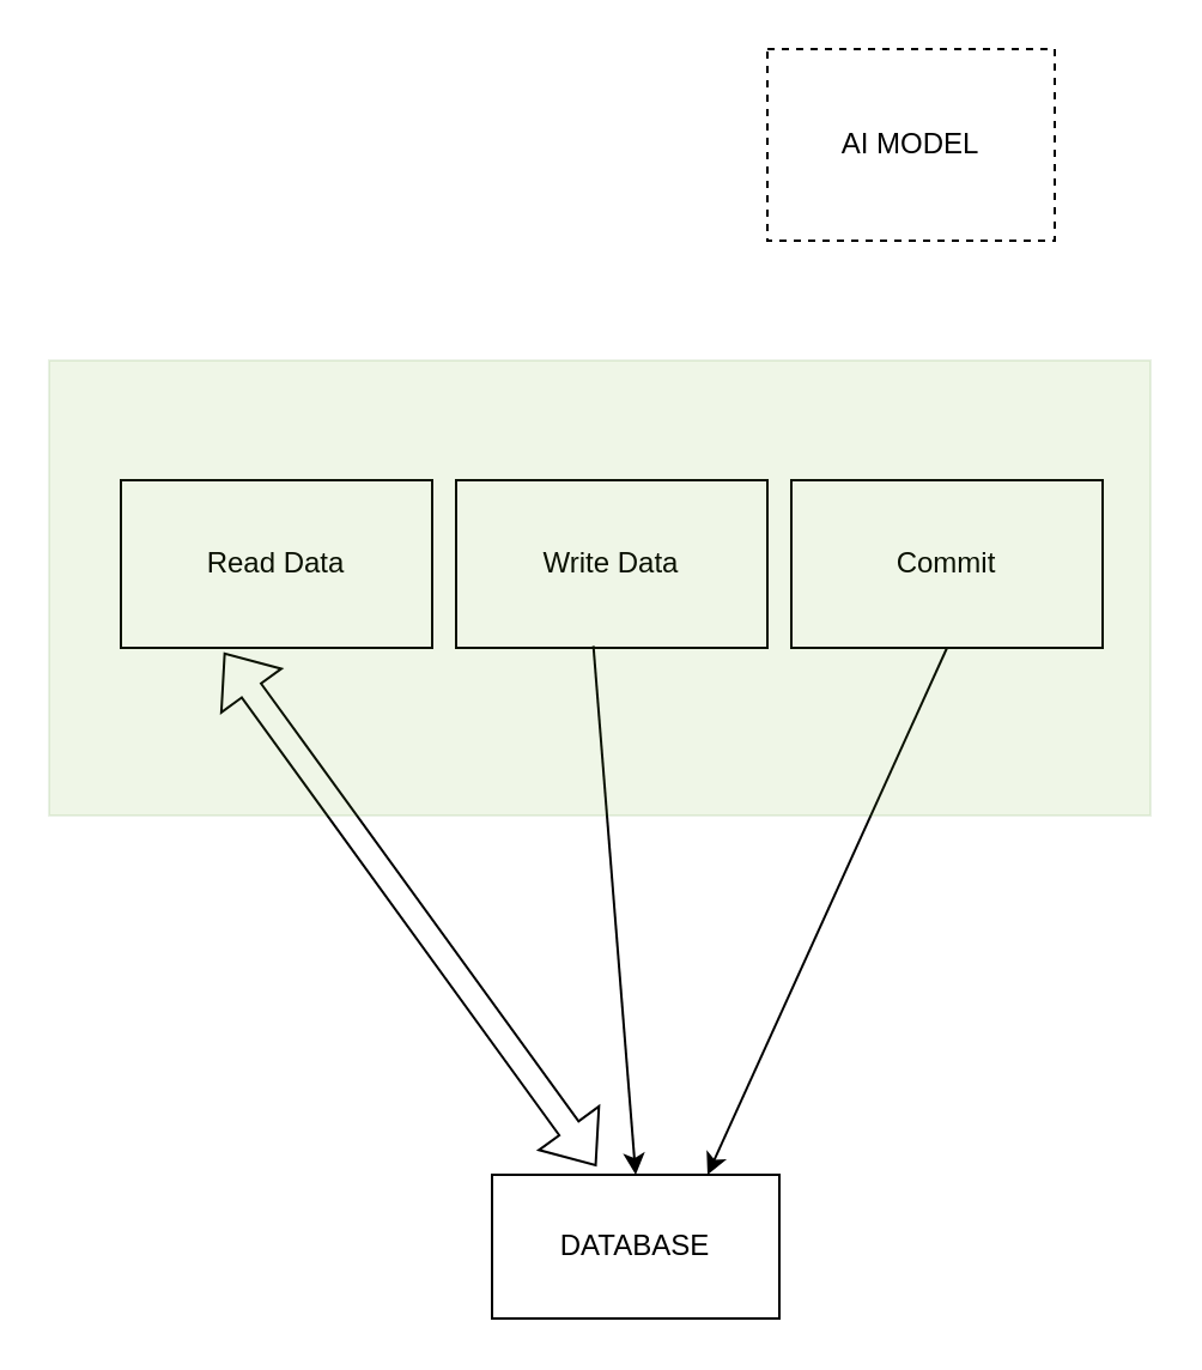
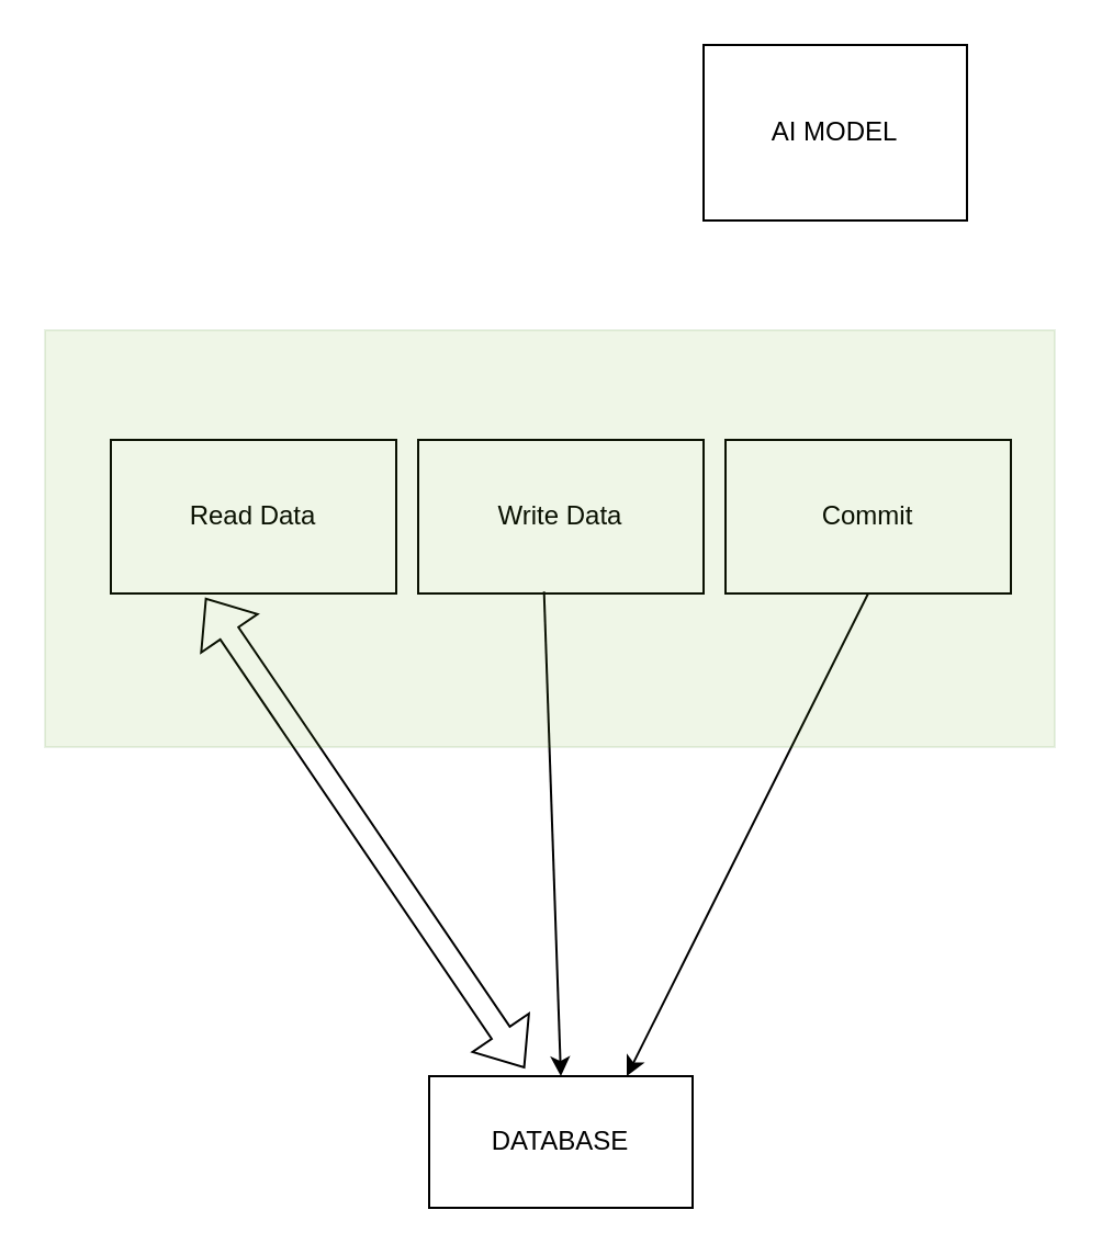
  <mxCell id="0" />
  <mxCell id="1" parent="0" />
- <mxCell id="2" value="AI MODEL" style="rounded=0;whiteSpace=wrap;html=1;dashed=1;" parent="1" vertex="1"><mxGeometry x="320" y="20" width="120" height="80" as="geometry" /></mxCell>
- <mxCell id="3" value="DATABASE" style="rounded=0;whiteSpace=wrap;html=1;" parent="1" vertex="1"><mxGeometry x="205" y="490" width="120" height="60" as="geometry" /></mxCell>
+ <mxCell id="2" value="AI MODEL" style="rounded=0;whiteSpace=wrap;html=1;" parent="1" vertex="1"><mxGeometry x="320" y="20" width="120" height="80" as="geometry" /></mxCell>
+ <mxCell id="3" value="DATABASE" style="rounded=0;whiteSpace=wrap;html=1;" parent="1" vertex="1"><mxGeometry x="195" y="490" width="120" height="60" as="geometry" /></mxCell>
  <mxCell id="4" value="Read Data" style="rounded=0;whiteSpace=wrap;html=1;" parent="1" vertex="1"><mxGeometry x="50" y="200" width="130" height="70" as="geometry" /></mxCell>
  <mxCell id="5" value="Write Data" style="rounded=0;whiteSpace=wrap;html=1;" vertex="1" parent="1"><mxGeometry x="190" y="200" width="130" height="70" as="geometry" /></mxCell>
  <mxCell id="6" value="Commit" style="rounded=0;whiteSpace=wrap;html=1;" vertex="1" parent="1"><mxGeometry x="330" y="200" width="130" height="70" as="geometry" /></mxCell>
  <mxCell id="7" value="" style="shape=flexArrow;endArrow=classic;startArrow=classic;html=1;rounded=0;entryX=0.363;entryY=-0.061;entryDx=0;entryDy=0;entryPerimeter=0;exitX=0.331;exitY=1.029;exitDx=0;exitDy=0;exitPerimeter=0;" edge="1" parent="1" source="4" target="3"><mxGeometry width="100" height="100" relative="1" as="geometry"><mxPoint x="65" y="390" as="sourcePoint" /><mxPoint x="165" y="290" as="targetPoint" /></mxGeometry></mxCell>
  <mxCell id="8" value="" style="endArrow=classic;html=1;rounded=0;exitX=0.441;exitY=0.988;exitDx=0;exitDy=0;exitPerimeter=0;entryX=0.5;entryY=0;entryDx=0;entryDy=0;" edge="1" parent="1" source="5" target="3"><mxGeometry width="50" height="50" relative="1" as="geometry"><mxPoint x="370" y="360" as="sourcePoint" /><mxPoint x="420" y="310" as="targetPoint" /></mxGeometry></mxCell>
  <mxCell id="9" value="" style="endArrow=classic;html=1;rounded=0;exitX=0.5;exitY=1;exitDx=0;exitDy=0;entryX=0.75;entryY=0;entryDx=0;entryDy=0;" edge="1" parent="1" source="6" target="3"><mxGeometry width="50" height="50" relative="1" as="geometry"><mxPoint x="370" y="360" as="sourcePoint" /><mxPoint x="420" y="310" as="targetPoint" /></mxGeometry></mxCell>
  <mxCell id="10" value="" style="rounded=0;whiteSpace=wrap;html=1;fillColor=#60a917;fontColor=#ffffff;strokeColor=#2D7600;opacity=10;" vertex="1" parent="1"><mxGeometry x="20" y="150" width="460" height="190" as="geometry" /></mxCell>
